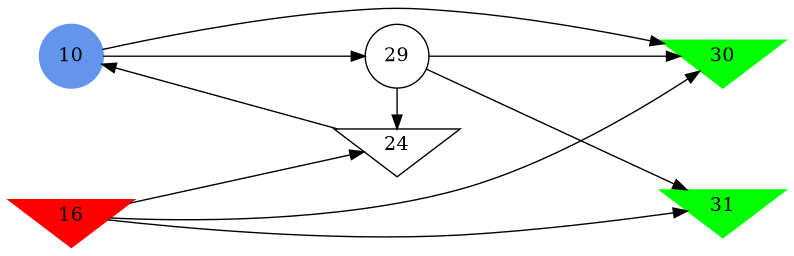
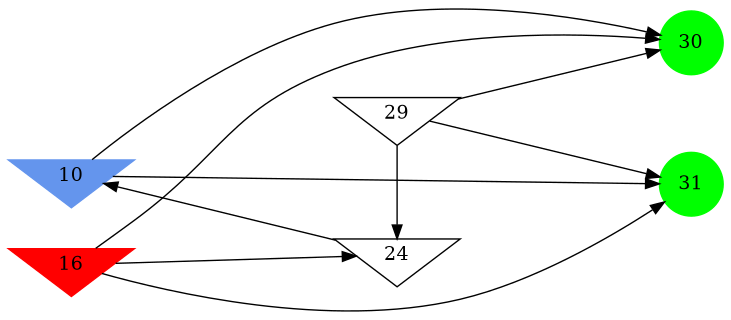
  digraph {
    rankdir=LR
    ranksep=2.0
    node [color=black shape=invtriangle style=filled]
-   10 [color=cornflowerblue shape=circle]
+   10 [color=cornflowerblue]
    16 [color=red]
    24 [style=""]
-   29 [shape=circle style=""]
-   30 [color=green]
-   31 [color=green]
+   29 [style=""]
+   30 [color=green shape=circle]
+   31 [color=green shape=circle]
    subgraph sub_1 {
      rank=same
      10
      16
    }
    subgraph sub_2 {
      rank=same
      24
      29
    }
    subgraph sub_3 {
      rank=same
      30
      31
    }
    10 -> 30
-   10 -> 29
+   10 -> 31
    16 -> 24
    16 -> 30
    16 -> 31
    24 -> 10
    29 -> 24
    29 -> 30
    29 -> 31
  }
